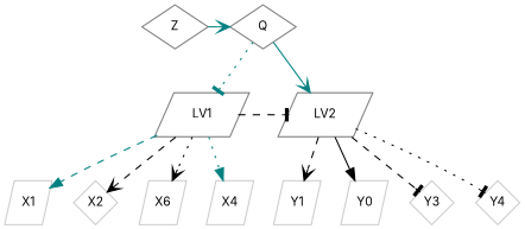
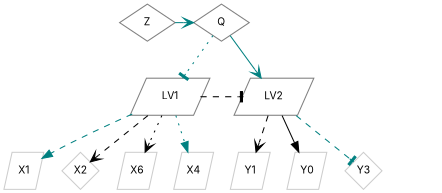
  digraph {
    dir=none
    fontname=Inter
    rankdir=TB
    node [color=gray80 fixedsize=true fontname=Inter fontsize=10 shape=parallelogram]
    edge [arrowhead=vee color=black fontname=Inter fontsize=12 style=dashed]
    LV1 [color=gray50 rank=same width=1]
    LV2 [color=gray50 rank=same width=1]
    Z [color=gray50 rank=same shape=diamond width=.75]
    Q [color=gray50 rank=same shape=diamond width=.75]
    X1 [width=.5]
    X2 [shape=diamond width=.5]
    n7 [label=X6 width=.5]
    X4 [width=.5]
    Y1 [width=.5]
    n10 [label=Y0 width=.5]
    Y3 [shape=diamond width=.5]
-   Y4 [shape=diamond width=.5]
    subgraph sub_1 {
      rank=same
      LV1
      LV2
    }
    subgraph sub_2 {
      rank=same
      Z
      Q
    }
    LV1 -> LV2 [arrowhead=tee]
    LV1 -> X1 [arrowhead=normal color=teal]
    LV1 -> X2
    LV1 -> n7 [style=dotted]
    LV1 -> X4 [arrowhead=normal color=teal style=dotted]
    LV2 -> Y1
    LV2 -> n10 [arrowhead=normal style=solid]
-   LV2 -> Y3 [arrowhead=tee]
-   LV2 -> Y4 [arrowhead=tee style=dotted]
+   LV2 -> Y3 [arrowhead=tee color=teal]
    Z -> Q [color=teal style=solid]
    Q -> LV1 [arrowhead=tee color=teal style=dotted]
    Q -> LV2 [color=teal style=solid]
  }
